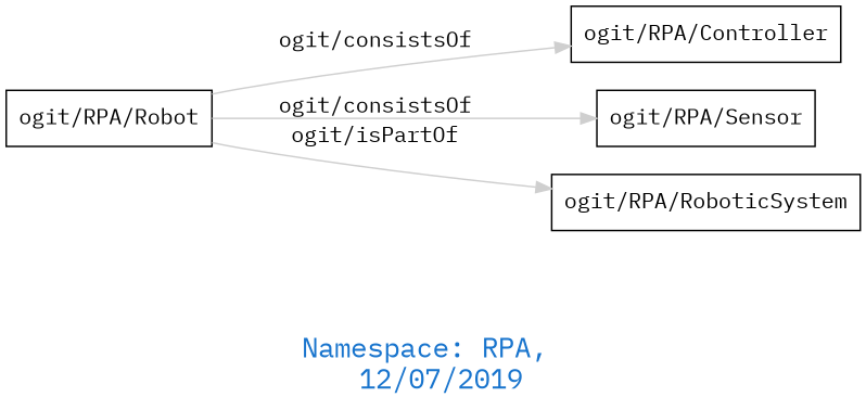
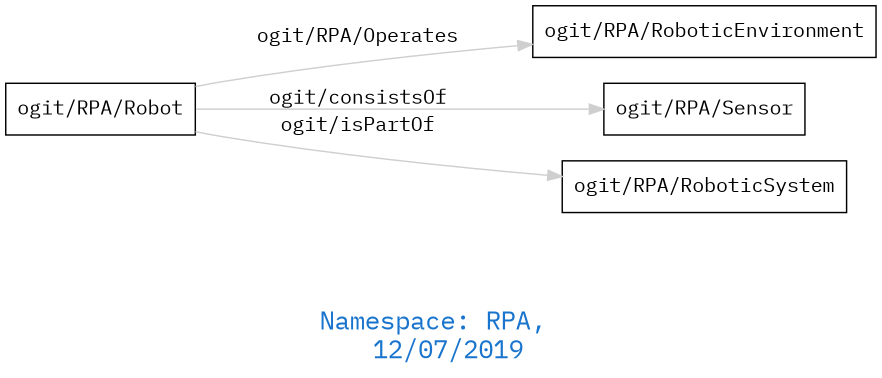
  digraph {
    fontcolor=dodgerblue3
    fontname="IBM Plex Mono"
    fontsize=18
    label="\n\n\nNamespace: RPA, \n 12/07/2019"
    rankdir=LR
    node [fontname="IBM Plex Mono" shape=polygon]
    edge [color=gray81 fontname="IBM Plex Mono"]
    "ogit/RPA/Robot"
-   "ogit/RPA/Controller"
+   "ogit/RPA/RoboticEnvironment"
    "ogit/RPA/Sensor"
    "ogit/RPA/RoboticSystem"
-   "ogit/RPA/Robot" -> "ogit/RPA/Controller" [label="   ogit/consistsOf    "]
+   "ogit/RPA/Robot" -> "ogit/RPA/RoboticEnvironment" [label="   ogit/RPA/Operates    "]
    "ogit/RPA/Robot" -> "ogit/RPA/Sensor" [label="   ogit/consistsOf    "]
    "ogit/RPA/Robot" -> "ogit/RPA/RoboticSystem" [label="   ogit/isPartOf    "]
  }
